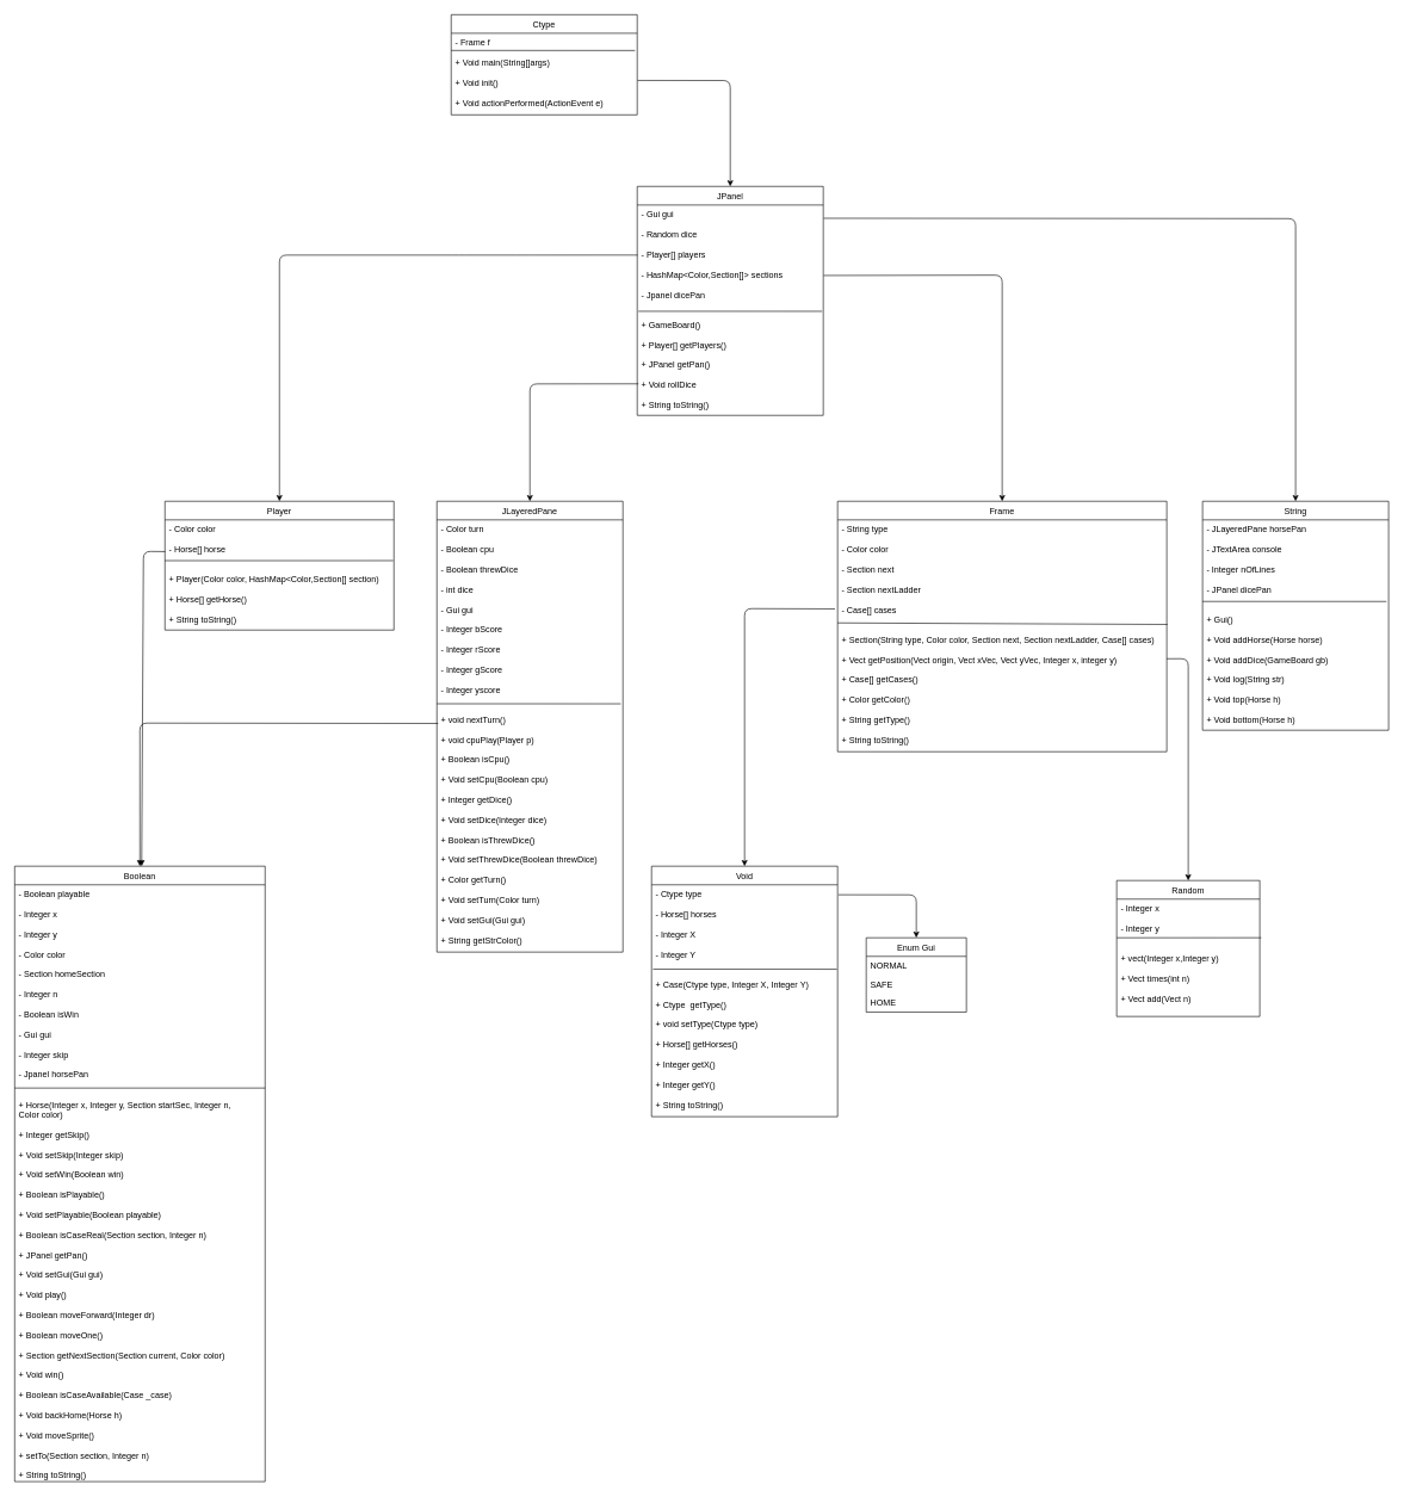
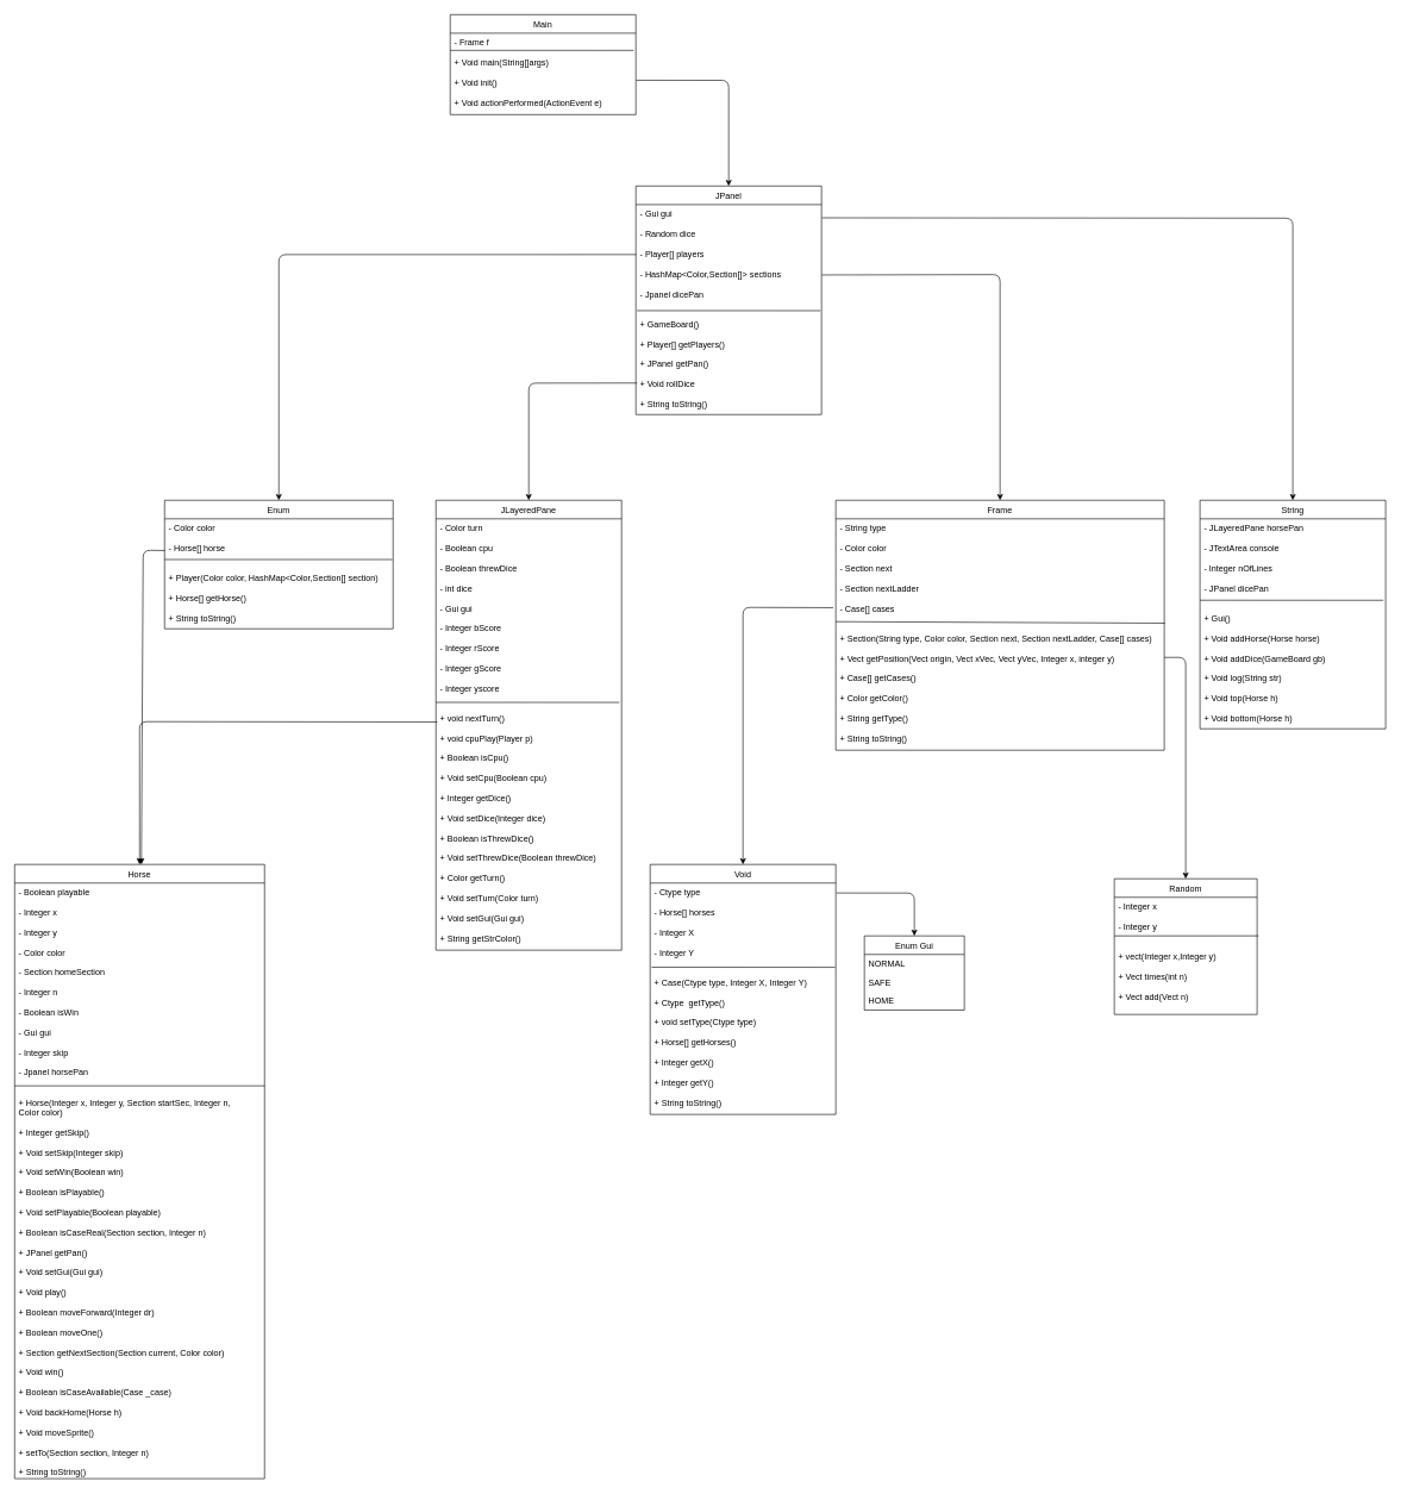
  <mxCell id="0" />
  <mxCell id="1" parent="0" />
  <mxCell id="2" value="Enum Gui" style="swimlane;fontStyle=0;childLayout=stackLayout;horizontal=1;startSize=26;fillColor=none;horizontalStack=0;resizeParent=1;resizeParentMax=0;resizeLast=0;collapsible=1;marginBottom=0;" vertex="1" parent="1"><mxGeometry x="1210" y="1310" width="140" height="104" as="geometry" /></mxCell>
  <mxCell id="3" value="NORMAL" style="text;strokeColor=none;fillColor=none;align=left;verticalAlign=top;spacingLeft=4;spacingRight=4;overflow=hidden;rotatable=0;points=[[0,0.5],[1,0.5]];portConstraint=eastwest;" vertex="1" parent="2"><mxGeometry y="26" width="140" height="26" as="geometry" /></mxCell>
  <mxCell id="4" value="SAFE" style="text;strokeColor=none;fillColor=none;align=left;verticalAlign=top;spacingLeft=4;spacingRight=4;overflow=hidden;rotatable=0;points=[[0,0.5],[1,0.5]];portConstraint=eastwest;" vertex="1" parent="2"><mxGeometry y="52" width="140" height="26" as="geometry" /></mxCell>
  <mxCell id="5" value="HOME" style="text;strokeColor=none;fillColor=none;align=left;verticalAlign=top;spacingLeft=4;spacingRight=4;overflow=hidden;rotatable=0;points=[[0,0.5],[1,0.5]];portConstraint=eastwest;" vertex="1" parent="2"><mxGeometry y="78" width="140" height="26" as="geometry" /></mxCell>
  <mxCell id="6" value="Void" style="swimlane;fontStyle=0;childLayout=stackLayout;horizontal=1;startSize=26;fillColor=none;horizontalStack=0;resizeParent=1;resizeParentMax=0;resizeLast=0;collapsible=1;marginBottom=0;" vertex="1" parent="1"><mxGeometry x="910" y="1210" width="260" height="350" as="geometry"><mxRectangle x="780" y="640" width="60" height="26" as="alternateBounds" /></mxGeometry></mxCell>
  <mxCell id="7" value="- Ctype type&#10;&#10;- Horse[] horses&#10;&#10;- Integer X&#10;&#10;- Integer Y&#10;&#10;&#10;+ Case(Ctype type, Integer X, Integer Y)&#10;&#10;+ Ctype  getType()&#10;&#10;+ void setType(Ctype type)&#10;&#10;+ Horse[] getHorses()&#10;&#10;+ Integer getX()&#10;&#10;+ Integer getY()&#10;&#10;+ String toString()" style="text;strokeColor=none;fillColor=none;align=left;verticalAlign=top;spacingLeft=4;spacingRight=4;overflow=hidden;rotatable=0;points=[[0,0.5],[1,0.5]];portConstraint=eastwest;" vertex="1" parent="6"><mxGeometry y="26" width="260" height="324" as="geometry" /></mxCell>
  <mxCell id="8" value="" style="endArrow=none;html=1;entryX=0.008;entryY=0.364;entryDx=0;entryDy=0;entryPerimeter=0;" edge="1" parent="6" target="7"><mxGeometry width="50" height="50" relative="1" as="geometry"><mxPoint x="259" y="144" as="sourcePoint" /><mxPoint x="-260" y="300" as="targetPoint" /></mxGeometry></mxCell>
  <mxCell id="9" value="JLayeredPane" style="swimlane;fontStyle=0;childLayout=stackLayout;horizontal=1;startSize=26;fillColor=none;horizontalStack=0;resizeParent=1;resizeParentMax=0;resizeLast=0;collapsible=1;marginBottom=0;" vertex="1" parent="1"><mxGeometry x="610" y="700" width="260" height="630" as="geometry" /></mxCell>
  <mxCell id="10" value="" style="endArrow=none;html=1;entryX=0.008;entryY=0.364;entryDx=0;entryDy=0;entryPerimeter=0;" edge="1" parent="9"><mxGeometry width="50" height="50" relative="1" as="geometry"><mxPoint x="256.92" y="283.06" as="sourcePoint" /><mxPoint x="-5.684e-14" y="282.996" as="targetPoint" /></mxGeometry></mxCell>
  <mxCell id="11" value="- Color turn&#10;&#10;- Boolean cpu&#10;&#10;- Boolean threwDice&#10;&#10;- int dice&#10;&#10;- Gui gui&#10;&#10;- Integer bScore&#10;&#10;- Integer rScore&#10;&#10;- Integer gScore&#10;&#10;- Integer yscore&#10;&#10;&#10;+ void nextTurn()&#10;&#10;+ void cpuPlay(Player p)&#10;&#10;+ Boolean isCpu()&#10;&#10;+ Void setCpu(Boolean cpu)&#10;&#10;+ Integer getDice() &#10;&#10;+ Void setDice(Integer dice)&#10;&#10;+ Boolean isThrewDice()&#10;&#10;+ Void setThrewDice(Boolean threwDice)&#10;&#10;+ Color getTurn()&#10;&#10;+ Void setTurn(Color turn)&#10;&#10;+ Void setGui(Gui gui)&#10;&#10;+ String getStrColor()" style="text;strokeColor=none;fillColor=none;align=left;verticalAlign=top;spacingLeft=4;spacingRight=4;overflow=hidden;rotatable=0;points=[[0,0.5],[1,0.5]];portConstraint=eastwest;" vertex="1" parent="9"><mxGeometry y="26" width="260" height="604" as="geometry" /></mxCell>
- <mxCell id="12" value="Ctype" style="swimlane;fontStyle=0;childLayout=stackLayout;horizontal=1;startSize=26;fillColor=none;horizontalStack=0;resizeParent=1;resizeParentMax=0;resizeLast=0;collapsible=1;marginBottom=0;" vertex="1" parent="1"><mxGeometry x="630" y="20" width="260" height="140" as="geometry" /></mxCell>
+ <mxCell id="12" value="Main" style="swimlane;fontStyle=0;childLayout=stackLayout;horizontal=1;startSize=26;fillColor=none;horizontalStack=0;resizeParent=1;resizeParentMax=0;resizeLast=0;collapsible=1;marginBottom=0;" vertex="1" parent="1"><mxGeometry x="630" y="20" width="260" height="140" as="geometry" /></mxCell>
  <mxCell id="13" value="" style="endArrow=none;html=1;entryX=0.008;entryY=0.364;entryDx=0;entryDy=0;entryPerimeter=0;" edge="1" parent="12"><mxGeometry width="50" height="50" relative="1" as="geometry"><mxPoint x="256.92" y="50.06" as="sourcePoint" /><mxPoint x="-5.684e-14" y="49.996" as="targetPoint" /></mxGeometry></mxCell>
  <mxCell id="14" value="- Frame f&#10;&#10;+ Void main(String[]args)&#10;&#10;+ Void init()&#10;&#10;+ Void actionPerformed(ActionEvent e)" style="text;strokeColor=none;fillColor=none;align=left;verticalAlign=top;spacingLeft=4;spacingRight=4;overflow=hidden;rotatable=0;points=[[0,0.5],[1,0.5]];portConstraint=eastwest;" vertex="1" parent="12"><mxGeometry y="26" width="260" height="114" as="geometry" /></mxCell>
- <mxCell id="15" value="Boolean" style="swimlane;fontStyle=0;childLayout=stackLayout;horizontal=1;startSize=26;fillColor=none;horizontalStack=0;resizeParent=1;resizeParentMax=0;resizeLast=0;collapsible=1;marginBottom=0;" vertex="1" parent="1"><mxGeometry x="20" y="1210" width="350" height="860" as="geometry"><mxRectangle x="340" y="370" width="60" height="26" as="alternateBounds" /></mxGeometry></mxCell>
+ <mxCell id="15" value="Horse" style="swimlane;fontStyle=0;childLayout=stackLayout;horizontal=1;startSize=26;fillColor=none;horizontalStack=0;resizeParent=1;resizeParentMax=0;resizeLast=0;collapsible=1;marginBottom=0;" vertex="1" parent="1"><mxGeometry x="20" y="1210" width="350" height="860" as="geometry"><mxRectangle x="340" y="370" width="60" height="26" as="alternateBounds" /></mxGeometry></mxCell>
  <mxCell id="16" value="" style="endArrow=none;html=1;entryX=0.008;entryY=0.364;entryDx=0;entryDy=0;entryPerimeter=0;" edge="1" parent="15"><mxGeometry width="50" height="50" relative="1" as="geometry"><mxPoint x="350" y="310" as="sourcePoint" /><mxPoint y="309.996" as="targetPoint" /></mxGeometry></mxCell>
  <mxCell id="17" value="- Boolean playable&#10;&#10;- Integer x&#10;&#10;- Integer y&#10;&#10;- Color color&#10;&#10;- Section homeSection&#10;&#10;- Integer n&#10;&#10;- Boolean isWin&#10;&#10;- Gui gui&#10;&#10;- Integer skip&#10;&#10;- Jpanel horsePan&#10;&#10;&#10;+ Horse(Integer x, Integer y, Section startSec, Integer n, &#10;Color color)&#10;&#10;+ Integer getSkip()&#10;&#10;+ Void setSkip(Integer skip)&#10;&#10;+ Void setWin(Boolean win)&#10;&#10;+ Boolean isPlayable()&#10;&#10;+ Void setPlayable(Boolean playable)&#10;&#10;+ Boolean isCaseReal(Section section, Integer n)&#10;&#10;+ JPanel getPan()&#10;&#10;+ Void setGui(Gui gui)&#10;&#10;+ Void play()&#10;&#10;+ Boolean moveForward(Integer dr)&#10;&#10;+ Boolean moveOne()&#10;&#10;+ Section getNextSection(Section current, Color color)&#10;&#10;+ Void win()&#10;&#10;+ Boolean isCaseAvailable(Case _case)&#10;&#10;+ Void backHome(Horse h)&#10;&#10;+ Void moveSprite()&#10;&#10;+ setTo(Section section, Integer n)&#10;&#10;+ String toString()" style="text;strokeColor=none;fillColor=none;align=left;verticalAlign=top;spacingLeft=4;spacingRight=4;overflow=hidden;rotatable=0;points=[[0,0.5],[1,0.5]];portConstraint=eastwest;" vertex="1" parent="15"><mxGeometry y="26" width="350" height="834" as="geometry" /></mxCell>
  <mxCell id="18" value="Random" style="swimlane;fontStyle=0;childLayout=stackLayout;horizontal=1;startSize=26;fillColor=none;horizontalStack=0;resizeParent=1;resizeParentMax=0;resizeLast=0;collapsible=1;marginBottom=0;" vertex="1" parent="1"><mxGeometry x="1560" y="1230" width="200" height="190" as="geometry" /></mxCell>
  <mxCell id="19" value="" style="endArrow=none;html=1;entryX=0.008;entryY=0.364;entryDx=0;entryDy=0;entryPerimeter=0;exitX=1.01;exitY=0.329;exitDx=0;exitDy=0;exitPerimeter=0;" edge="1" parent="18" source="20"><mxGeometry width="50" height="50" relative="1" as="geometry"><mxPoint x="256.92" y="80.06" as="sourcePoint" /><mxPoint x="-1.137e-13" y="79.996" as="targetPoint" /></mxGeometry></mxCell>
  <mxCell id="20" value="- Integer x&#10;&#10;- Integer y&#10;&#10;&#10;+ vect(Integer x,Integer y)&#10;&#10;+ Vect times(int n)&#10;&#10;+ Vect add(Vect n)" style="text;strokeColor=none;fillColor=none;align=left;verticalAlign=top;spacingLeft=4;spacingRight=4;overflow=hidden;rotatable=0;points=[[0,0.5],[1,0.5]];portConstraint=eastwest;" vertex="1" parent="18"><mxGeometry y="26" width="200" height="164" as="geometry" /></mxCell>
  <mxCell id="21" value="String" style="swimlane;fontStyle=0;childLayout=stackLayout;horizontal=1;startSize=26;fillColor=none;horizontalStack=0;resizeParent=1;resizeParentMax=0;resizeLast=0;collapsible=1;marginBottom=0;" vertex="1" parent="1"><mxGeometry x="1680" y="700" width="260" height="320" as="geometry" /></mxCell>
  <mxCell id="22" value="" style="endArrow=none;html=1;entryX=0.008;entryY=0.364;entryDx=0;entryDy=0;entryPerimeter=0;" edge="1" parent="21"><mxGeometry width="50" height="50" relative="1" as="geometry"><mxPoint x="256.92" y="140.06" as="sourcePoint" /><mxPoint x="-5.684e-14" y="139.996" as="targetPoint" /></mxGeometry></mxCell>
  <mxCell id="23" value="- JLayeredPane horsePan&#10;&#10;- JTextArea console&#10;&#10;- Integer nOfLines&#10;&#10;- JPanel dicePan&#10;&#10;&#10;+ Gui()&#10;&#10;+ Void addHorse(Horse horse)&#10;&#10;+ Void addDice(GameBoard gb)&#10;&#10;+ Void log(String str)&#10;&#10;+ Void top(Horse h)&#10;&#10;+ Void bottom(Horse h)&#10;" style="text;strokeColor=none;fillColor=none;align=left;verticalAlign=top;spacingLeft=4;spacingRight=4;overflow=hidden;rotatable=0;points=[[0,0.5],[1,0.5]];portConstraint=eastwest;" vertex="1" parent="21"><mxGeometry y="26" width="260" height="294" as="geometry" /></mxCell>
  <mxCell id="24" value="Frame" style="swimlane;fontStyle=0;childLayout=stackLayout;horizontal=1;startSize=26;fillColor=none;horizontalStack=0;resizeParent=1;resizeParentMax=0;resizeLast=0;collapsible=1;marginBottom=0;" vertex="1" parent="1"><mxGeometry x="1170" y="700" width="460" height="350" as="geometry" /></mxCell>
  <mxCell id="25" value="" style="endArrow=none;html=1;entryX=0.008;entryY=0.364;entryDx=0;entryDy=0;entryPerimeter=0;exitX=1.002;exitY=0.451;exitDx=0;exitDy=0;exitPerimeter=0;" edge="1" parent="24" source="26"><mxGeometry width="50" height="50" relative="1" as="geometry"><mxPoint x="530" y="170" as="sourcePoint" /><mxPoint x="-5.684e-14" y="169.996" as="targetPoint" /></mxGeometry></mxCell>
  <mxCell id="26" value="- String type&#10;&#10;- Color color&#10;&#10;- Section next&#10;&#10;- Section nextLadder&#10;&#10;- Case[] cases&#10;&#10;&#10;+ Section(String type, Color color, Section next, Section nextLadder, Case[] cases)&#10;&#10;+ Vect getPosition(Vect origin, Vect xVec, Vect yVec, Integer x, integer y)&#10;&#10;+ Case[] getCases()&#10;&#10;+ Color getColor()&#10;&#10;+ String getType()&#10;&#10;+ String toString()" style="text;strokeColor=none;fillColor=none;align=left;verticalAlign=top;spacingLeft=4;spacingRight=4;overflow=hidden;rotatable=0;points=[[0,0.5],[1,0.5]];portConstraint=eastwest;" vertex="1" parent="24"><mxGeometry y="26" width="460" height="324" as="geometry" /></mxCell>
- <mxCell id="27" value="Player" style="swimlane;fontStyle=0;childLayout=stackLayout;horizontal=1;startSize=26;fillColor=none;horizontalStack=0;resizeParent=1;resizeParentMax=0;resizeLast=0;collapsible=1;marginBottom=0;" vertex="1" parent="1"><mxGeometry x="230" y="700" width="320" height="180" as="geometry" /></mxCell>
+ <mxCell id="27" value="Enum" style="swimlane;fontStyle=0;childLayout=stackLayout;horizontal=1;startSize=26;fillColor=none;horizontalStack=0;resizeParent=1;resizeParentMax=0;resizeLast=0;collapsible=1;marginBottom=0;" vertex="1" parent="1"><mxGeometry x="230" y="700" width="320" height="180" as="geometry" /></mxCell>
  <mxCell id="28" value="" style="endArrow=none;html=1;entryX=0.008;entryY=0.364;entryDx=0;entryDy=0;entryPerimeter=0;exitX=0.997;exitY=0.37;exitDx=0;exitDy=0;exitPerimeter=0;" edge="1" parent="27" source="29"><mxGeometry width="50" height="50" relative="1" as="geometry"><mxPoint x="330" y="83" as="sourcePoint" /><mxPoint x="-5.684e-14" y="82.996" as="targetPoint" /></mxGeometry></mxCell>
  <mxCell id="29" value="- Color color&#10;&#10;- Horse[] horse&#10;&#10;&#10;+ Player(Color color, HashMap&lt;Color,Section[] section)&#10;&#10;+ Horse[] getHorse()&#10;&#10;+ String toString()&#10;" style="text;strokeColor=none;fillColor=none;align=left;verticalAlign=top;spacingLeft=4;spacingRight=4;overflow=hidden;rotatable=0;points=[[0,0.5],[1,0.5]];portConstraint=eastwest;" vertex="1" parent="27"><mxGeometry y="26" width="320" height="154" as="geometry" /></mxCell>
  <mxCell id="30" value="JPanel" style="swimlane;fontStyle=0;childLayout=stackLayout;horizontal=1;startSize=26;fillColor=none;horizontalStack=0;resizeParent=1;resizeParentMax=0;resizeLast=0;collapsible=1;marginBottom=0;" vertex="1" parent="1"><mxGeometry x="890" y="260" width="260" height="320" as="geometry" /></mxCell>
  <mxCell id="31" value="" style="endArrow=none;html=1;entryX=0.008;entryY=0.364;entryDx=0;entryDy=0;entryPerimeter=0;" edge="1" parent="30"><mxGeometry width="50" height="50" relative="1" as="geometry"><mxPoint x="258.46" y="174.56" as="sourcePoint" /><mxPoint x="1.54" y="174.496" as="targetPoint" /></mxGeometry></mxCell>
  <mxCell id="32" value="- Gui gui&#10;&#10;- Random dice&#10;&#10;- Player[] players&#10;&#10;- HashMap&lt;Color,Section[]&gt; sections&#10;&#10;- Jpanel dicePan&#10;&#10;&#10;+ GameBoard()&#10;&#10;+ Player[] getPlayers()&#10;&#10;+ JPanel getPan()&#10;&#10;+ Void rollDice&#10;&#10;+ String toString()" style="text;strokeColor=none;fillColor=none;align=left;verticalAlign=top;spacingLeft=4;spacingRight=4;overflow=hidden;rotatable=0;points=[[0,0.5],[1,0.5]];portConstraint=eastwest;" vertex="1" parent="30"><mxGeometry y="26" width="260" height="294" as="geometry" /></mxCell>
  <mxCell id="33" value="" style="endArrow=classic;html=1;entryX=0.5;entryY=0;entryDx=0;entryDy=0;exitX=1.004;exitY=0.043;exitDx=0;exitDy=0;exitPerimeter=0;" edge="1" parent="1" source="7" target="2"><mxGeometry width="50" height="50" relative="1" as="geometry"><mxPoint x="910" y="1390" as="sourcePoint" /><mxPoint x="960" y="1340" as="targetPoint" /><Array as="points"><mxPoint x="1280" y="1250" /></Array></mxGeometry></mxCell>
  <mxCell id="34" value="" style="endArrow=classic;html=1;exitX=1.002;exitY=0.063;exitDx=0;exitDy=0;exitPerimeter=0;entryX=0.5;entryY=0;entryDx=0;entryDy=0;" edge="1" parent="1" source="32" target="21"><mxGeometry width="50" height="50" relative="1" as="geometry"><mxPoint x="440" y="-690" as="sourcePoint" /><mxPoint x="750" y="-550" as="targetPoint" /><Array as="points"><mxPoint x="1810" y="305" /></Array></mxGeometry></mxCell>
  <mxCell id="35" value="" style="endArrow=classic;html=1;exitX=0.002;exitY=0.238;exitDx=0;exitDy=0;exitPerimeter=0;entryX=0.5;entryY=0;entryDx=0;entryDy=0;" edge="1" parent="1" source="32" target="27"><mxGeometry width="50" height="50" relative="1" as="geometry"><mxPoint x="580" y="-869.998" as="sourcePoint" /><mxPoint x="629.48" y="-484.52" as="targetPoint" /><Array as="points"><mxPoint x="730" y="356" /><mxPoint x="640" y="356" /><mxPoint x="390" y="356" /></Array></mxGeometry></mxCell>
  <mxCell id="36" value="" style="endArrow=classic;html=1;exitX=1.002;exitY=0.335;exitDx=0;exitDy=0;exitPerimeter=0;entryX=0.5;entryY=0;entryDx=0;entryDy=0;" edge="1" parent="1" source="32" target="24"><mxGeometry width="50" height="50" relative="1" as="geometry"><mxPoint x="1320" y="-540" as="sourcePoint" /><mxPoint x="1370" y="-590" as="targetPoint" /><Array as="points"><mxPoint x="1400" y="384" /></Array></mxGeometry></mxCell>
  <mxCell id="37" value="" style="endArrow=classic;html=1;entryX=0.5;entryY=0;entryDx=0;entryDy=0;exitX=-0.008;exitY=0.384;exitDx=0;exitDy=0;exitPerimeter=0;" edge="1" parent="1" source="26" target="6"><mxGeometry width="50" height="50" relative="1" as="geometry"><mxPoint x="1420" y="1360" as="sourcePoint" /><mxPoint x="1470" y="1310" as="targetPoint" /><Array as="points"><mxPoint x="1040" y="850" /></Array></mxGeometry></mxCell>
  <mxCell id="38" value="" style="endArrow=classic;html=1;exitX=1;exitY=0.599;exitDx=0;exitDy=0;exitPerimeter=0;entryX=0.5;entryY=0;entryDx=0;entryDy=0;" edge="1" parent="1" source="26" target="18"><mxGeometry width="50" height="50" relative="1" as="geometry"><mxPoint x="1780" y="1220" as="sourcePoint" /><mxPoint x="1830" y="1170" as="targetPoint" /><Array as="points"><mxPoint x="1660" y="920" /></Array></mxGeometry></mxCell>
  <mxCell id="39" value="" style="endArrow=classic;html=1;exitX=0.007;exitY=0.85;exitDx=0;exitDy=0;exitPerimeter=0;entryX=0.5;entryY=0;entryDx=0;entryDy=0;" edge="1" parent="1" source="32" target="9"><mxGeometry width="50" height="50" relative="1" as="geometry"><mxPoint x="630" y="-620" as="sourcePoint" /><mxPoint x="680" y="-670" as="targetPoint" /><Array as="points"><mxPoint x="740" y="536" /></Array></mxGeometry></mxCell>
  <mxCell id="40" value="" style="endArrow=classic;html=1;exitX=0.001;exitY=0.288;exitDx=0;exitDy=0;exitPerimeter=0;" edge="1" parent="1" source="29" target="15"><mxGeometry width="50" height="50" relative="1" as="geometry"><mxPoint x="170" y="1040" as="sourcePoint" /><mxPoint x="330" y="1170" as="targetPoint" /><Array as="points"><mxPoint x="200" y="770" /></Array></mxGeometry></mxCell>
  <mxCell id="41" value="" style="endArrow=classic;html=1;exitX=0.007;exitY=0.471;exitDx=0;exitDy=0;exitPerimeter=0;entryX=0.5;entryY=0;entryDx=0;entryDy=0;" edge="1" parent="1" source="11" target="15"><mxGeometry width="50" height="50" relative="1" as="geometry"><mxPoint x="490" y="1100" as="sourcePoint" /><mxPoint x="540" y="1050" as="targetPoint" /><Array as="points"><mxPoint x="195" y="1010" /></Array></mxGeometry></mxCell>
  <mxCell id="42" value="" style="endArrow=classic;html=1;exitX=1.002;exitY=0.578;exitDx=0;exitDy=0;exitPerimeter=0;entryX=0.5;entryY=0;entryDx=0;entryDy=0;" edge="1" parent="1" source="14" target="30"><mxGeometry width="50" height="50" relative="1" as="geometry"><mxPoint x="1050" y="10" as="sourcePoint" /><mxPoint x="1100" y="-40" as="targetPoint" /><Array as="points"><mxPoint x="1020" y="112" /></Array></mxGeometry></mxCell>
